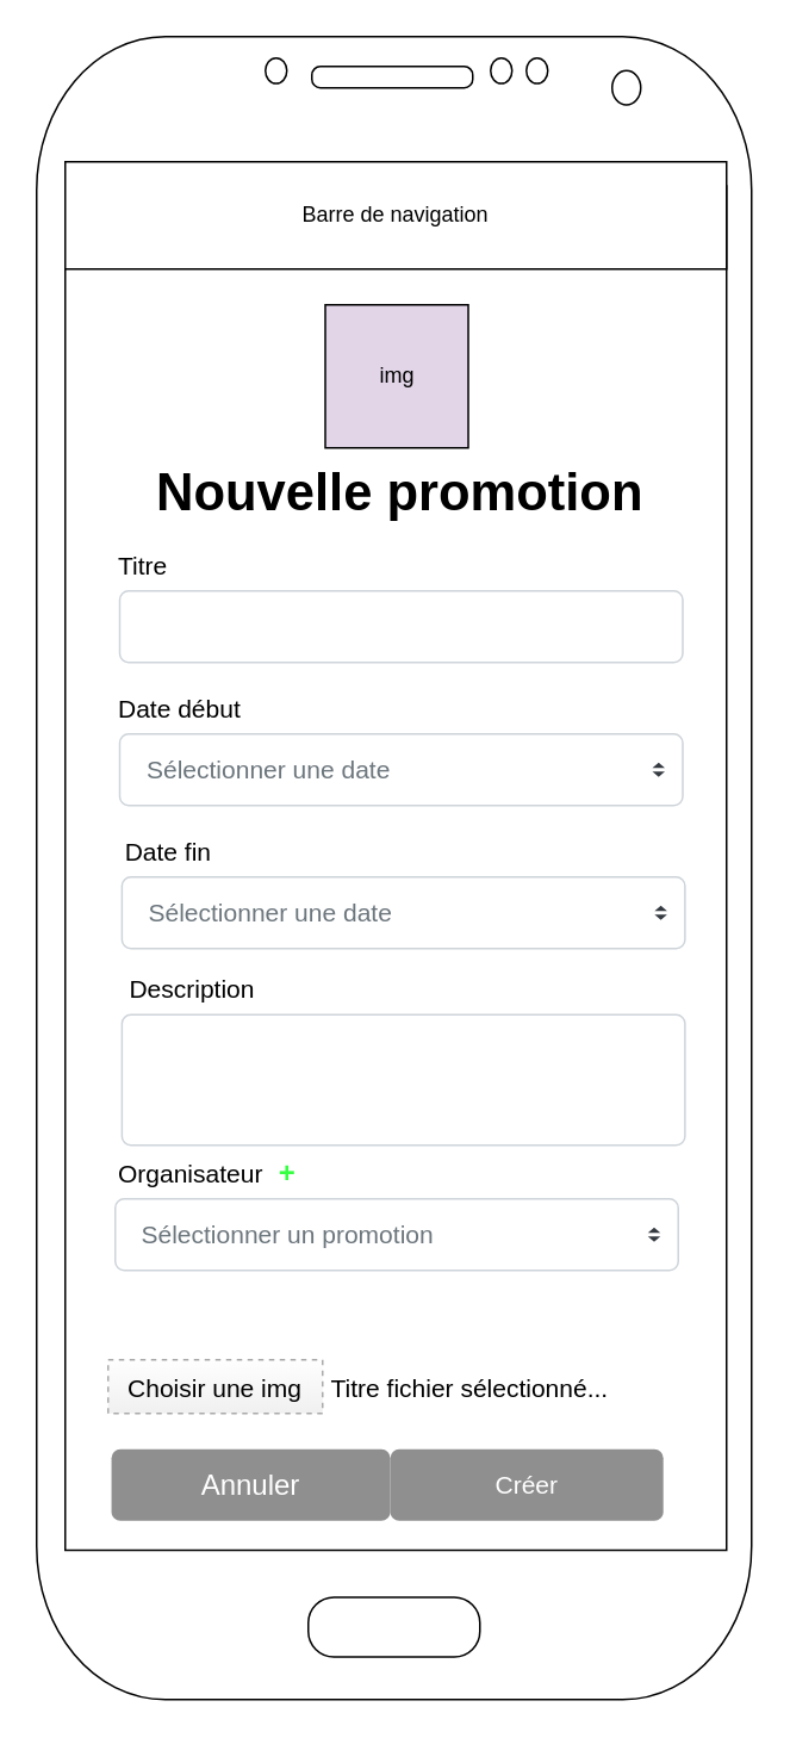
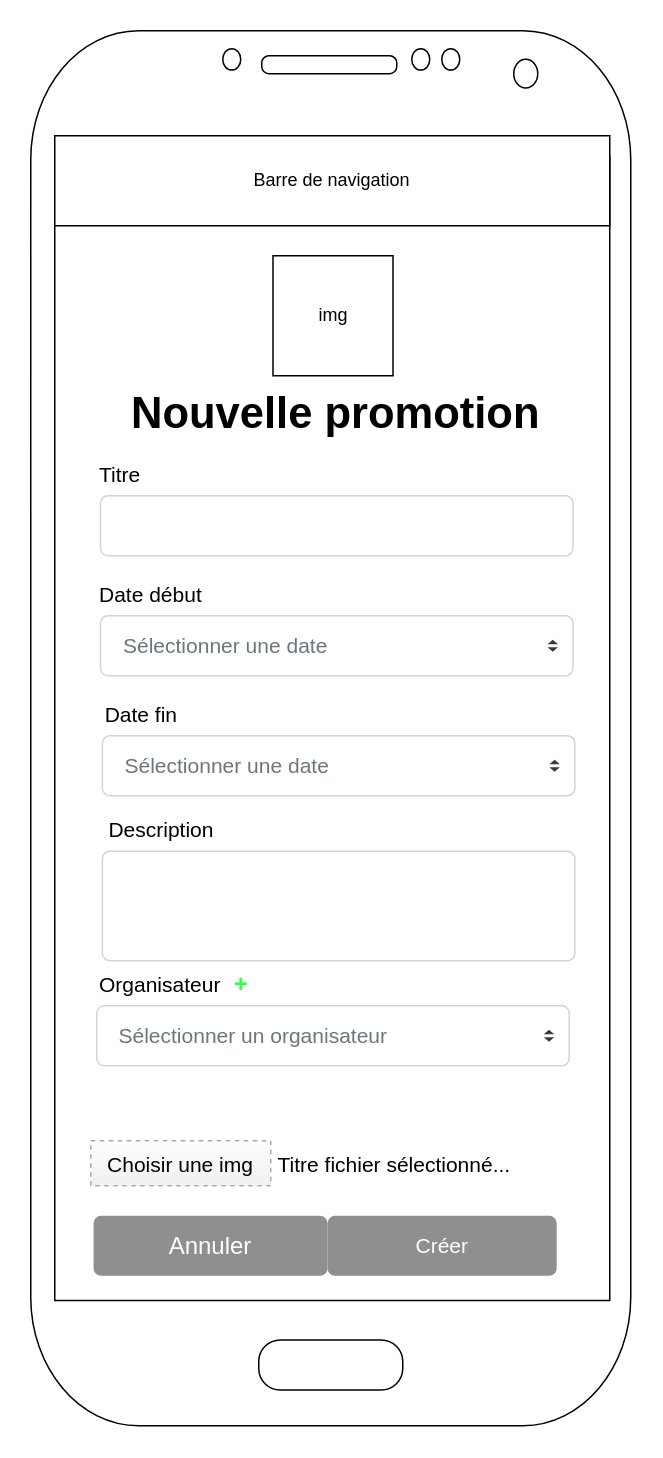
  <mxCell id="0" />
  <mxCell id="1" parent="0" />
  <mxCell id="2" value="" style="verticalLabelPosition=bottom;verticalAlign=top;html=1;shadow=0;dashed=0;strokeWidth=1;shape=mxgraph.android.phone2;fillStyle=auto;fontSize=19;" parent="1" vertex="1"><mxGeometry x="20" y="20" width="400" height="930" as="geometry" /></mxCell>
  <mxCell id="3" value="Barre de navigation" style="rounded=0;whiteSpace=wrap;html=1;" parent="1" vertex="1"><mxGeometry x="36" y="90" width="370" height="60" as="geometry" /></mxCell>
  <mxCell id="4" value="Titre " style="fillColor=none;strokeColor=none;align=left;fontSize=14;" parent="1" vertex="1"><mxGeometry x="64" y="300" width="100" height="30" as="geometry" /></mxCell>
  <mxCell id="5" value="Date début" style="fillColor=none;strokeColor=none;align=left;fontSize=14;" parent="1" vertex="1"><mxGeometry x="64" y="380" width="100" height="30" as="geometry" /></mxCell>
  <mxCell id="6" value="" style="html=1;shadow=0;dashed=0;shape=mxgraph.bootstrap.rrect;rSize=5;fillColor=#ffffff;strokeColor=#CED4DA;align=left;spacing=15;fontSize=14;fontColor=#6C767D;" parent="1" vertex="1"><mxGeometry x="66.5" y="330" width="315" height="40" as="geometry" /></mxCell>
  <mxCell id="7" value="Créer" style="html=1;shadow=0;dashed=0;shape=mxgraph.bootstrap.rrect;rSize=5;fillColor=#8F8F8F;strokeColor=none;align=center;spacing=15;fontSize=14;fontColor=#ffffff;" parent="1" vertex="1"><mxGeometry x="217.88" y="810" width="152.75" height="40" as="geometry" /></mxCell>
- <mxCell id="8" value="Sélectionner un promotion" style="html=1;shadow=0;dashed=0;shape=mxgraph.bootstrap.rrect;rSize=5;fillColor=#ffffff;strokeColor=#CED4DA;align=left;spacing=15;fontSize=14;fontColor=#6C767D;" parent="1" vertex="1"><mxGeometry x="64" y="670" width="315" height="40" as="geometry" /></mxCell>
+ <mxCell id="8" value="Sélectionner un organisateur" style="html=1;shadow=0;dashed=0;shape=mxgraph.bootstrap.rrect;rSize=5;fillColor=#ffffff;strokeColor=#CED4DA;align=left;spacing=15;fontSize=14;fontColor=#6C767D;" parent="1" vertex="1"><mxGeometry x="64" y="670" width="315" height="40" as="geometry" /></mxCell>
  <mxCell id="9" value="" style="shape=triangle;direction=south;fillColor=#343A40;strokeColor=none;perimeter=none;" parent="8" vertex="1"><mxGeometry x="1" y="0.5" width="7" height="3" relative="1" as="geometry"><mxPoint x="-17" y="1" as="offset" /></mxGeometry></mxCell>
  <mxCell id="10" value="" style="shape=triangle;direction=north;fillColor=#343A40;strokeColor=none;perimeter=none;" parent="8" vertex="1"><mxGeometry x="1" y="0.5" width="7" height="3" relative="1" as="geometry"><mxPoint x="-17" y="-4" as="offset" /></mxGeometry></mxCell>
  <mxCell id="11" value="Organisateur" style="fillColor=none;strokeColor=none;align=left;fontSize=14;" parent="1" vertex="1"><mxGeometry x="64" y="640" width="100" height="30" as="geometry" /></mxCell>
  <mxCell id="12" value="&lt;font size=&quot;1&quot; style=&quot;&quot;&gt;&lt;b style=&quot;font-size: 29px;&quot;&gt;Nouvelle promotion&lt;/b&gt;&lt;/font&gt;" style="text;html=1;align=center;verticalAlign=middle;resizable=0;points=[];autosize=1;strokeColor=none;fillColor=none;fontSize=14;" parent="1" vertex="1"><mxGeometry x="72.75" y="250" width="300" height="50" as="geometry" /></mxCell>
  <mxCell id="13" value="Date fin" style="fillColor=none;strokeColor=none;align=left;fontSize=14;" parent="1" vertex="1"><mxGeometry x="67.75" y="460" width="100" height="30" as="geometry" /></mxCell>
  <mxCell id="14" value="" style="html=1;shadow=0;dashed=0;shape=mxgraph.bootstrap.rrect;rSize=5;fillColor=#ffffff;strokeColor=#CED4DA;align=left;spacing=15;fontSize=14;fontColor=#6C767D;" parent="1" vertex="1"><mxGeometry x="67.75" y="567" width="315" height="73" as="geometry" /></mxCell>
  <mxCell id="15" value="Description" style="fillColor=none;strokeColor=none;align=left;fontSize=14;" parent="1" vertex="1"><mxGeometry x="70.25" y="537" width="100" height="30" as="geometry" /></mxCell>
- <mxCell id="16" value="img" style="whiteSpace=wrap;html=1;aspect=fixed;fillColor=#e1d5e7;" parent="1" vertex="1"><mxGeometry x="181.5" y="170" width="80" height="80" as="geometry" /></mxCell>
+ <mxCell id="16" value="img" style="whiteSpace=wrap;html=1;aspect=fixed;" parent="1" vertex="1"><mxGeometry x="181.5" y="170" width="80" height="80" as="geometry" /></mxCell>
  <mxCell id="17" value="Sélectionner une date" style="html=1;shadow=0;dashed=0;shape=mxgraph.bootstrap.rrect;rSize=5;fillColor=#ffffff;strokeColor=#CED4DA;align=left;spacing=15;fontSize=14;fontColor=#6C767D;" parent="1" vertex="1"><mxGeometry x="67.75" y="490" width="315" height="40" as="geometry" /></mxCell>
  <mxCell id="18" value="" style="shape=triangle;direction=south;fillColor=#343A40;strokeColor=none;perimeter=none;" parent="17" vertex="1"><mxGeometry x="1" y="0.5" width="7" height="3" relative="1" as="geometry"><mxPoint x="-17" y="1" as="offset" /></mxGeometry></mxCell>
  <mxCell id="19" value="" style="shape=triangle;direction=north;fillColor=#343A40;strokeColor=none;perimeter=none;" parent="17" vertex="1"><mxGeometry x="1" y="0.5" width="7" height="3" relative="1" as="geometry"><mxPoint x="-17" y="-4" as="offset" /></mxGeometry></mxCell>
  <mxCell id="20" value="Sélectionner une date" style="html=1;shadow=0;dashed=0;shape=mxgraph.bootstrap.rrect;rSize=5;fillColor=#ffffff;strokeColor=#CED4DA;align=left;spacing=15;fontSize=14;fontColor=#6C767D;" parent="1" vertex="1"><mxGeometry x="66.5" y="410" width="315" height="40" as="geometry" /></mxCell>
  <mxCell id="21" value="" style="shape=triangle;direction=south;fillColor=#343A40;strokeColor=none;perimeter=none;" parent="20" vertex="1"><mxGeometry x="1" y="0.5" width="7" height="3" relative="1" as="geometry"><mxPoint x="-17" y="1" as="offset" /></mxGeometry></mxCell>
  <mxCell id="22" value="" style="shape=triangle;direction=north;fillColor=#343A40;strokeColor=none;perimeter=none;" parent="20" vertex="1"><mxGeometry x="1" y="0.5" width="7" height="3" relative="1" as="geometry"><mxPoint x="-17" y="-4" as="offset" /></mxGeometry></mxCell>
  <mxCell id="23" value="Choisir une img" style="fillColor=#FEFEFE;strokeColor=#AAAAAA;fontSize=14;gradientColor=#F0F0F0;dashed=1;" parent="1" vertex="1"><mxGeometry x="60" y="760" width="120" height="30" as="geometry" /></mxCell>
  <mxCell id="24" value="Titre fichier sélectionné..." style="fillColor=none;strokeColor=none;align=left;fontSize=14;spacing=5;" parent="1" vertex="1"><mxGeometry x="180" y="760" width="100" height="30" as="geometry" /></mxCell>
  <mxCell id="25" value="Annuler" style="html=1;shadow=0;dashed=0;shape=mxgraph.bootstrap.rrect;rSize=5;strokeColor=none;strokeWidth=1;fillColor=#8F8F8F;fontColor=#FFFFFF;whiteSpace=wrap;align=center;verticalAlign=middle;spacingLeft=0;fontStyle=0;fontSize=16;spacing=5;" parent="1" vertex="1"><mxGeometry x="61.88" y="810" width="156" height="40" as="geometry" /></mxCell>
  <mxCell id="26" value="&lt;b&gt;&lt;font style=&quot;font-size: 16px&quot;&gt;+&lt;/font&gt;&lt;/b&gt;" style="text;html=1;align=center;verticalAlign=middle;resizable=0;points=[];autosize=1;strokeColor=none;fillColor=none;fontColor=#36FF43;" vertex="1" parent="1"><mxGeometry x="150.25" y="645" width="20" height="20" as="geometry" /></mxCell>
